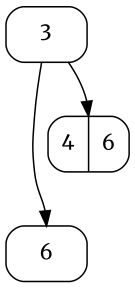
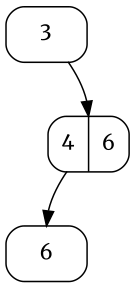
  digraph {
    fontname=Merriweather
    node [fontname=Merriweather shape=Mrecord]
    edge [fontname=Merriweather headport=n]
    n1 [label=3]
    n2 [label=6]
    n3 [label="<f1> 4|<f2> 6"]
-   n1 -> n2
+   n3 -> n2
    n1 -> n3
  }
